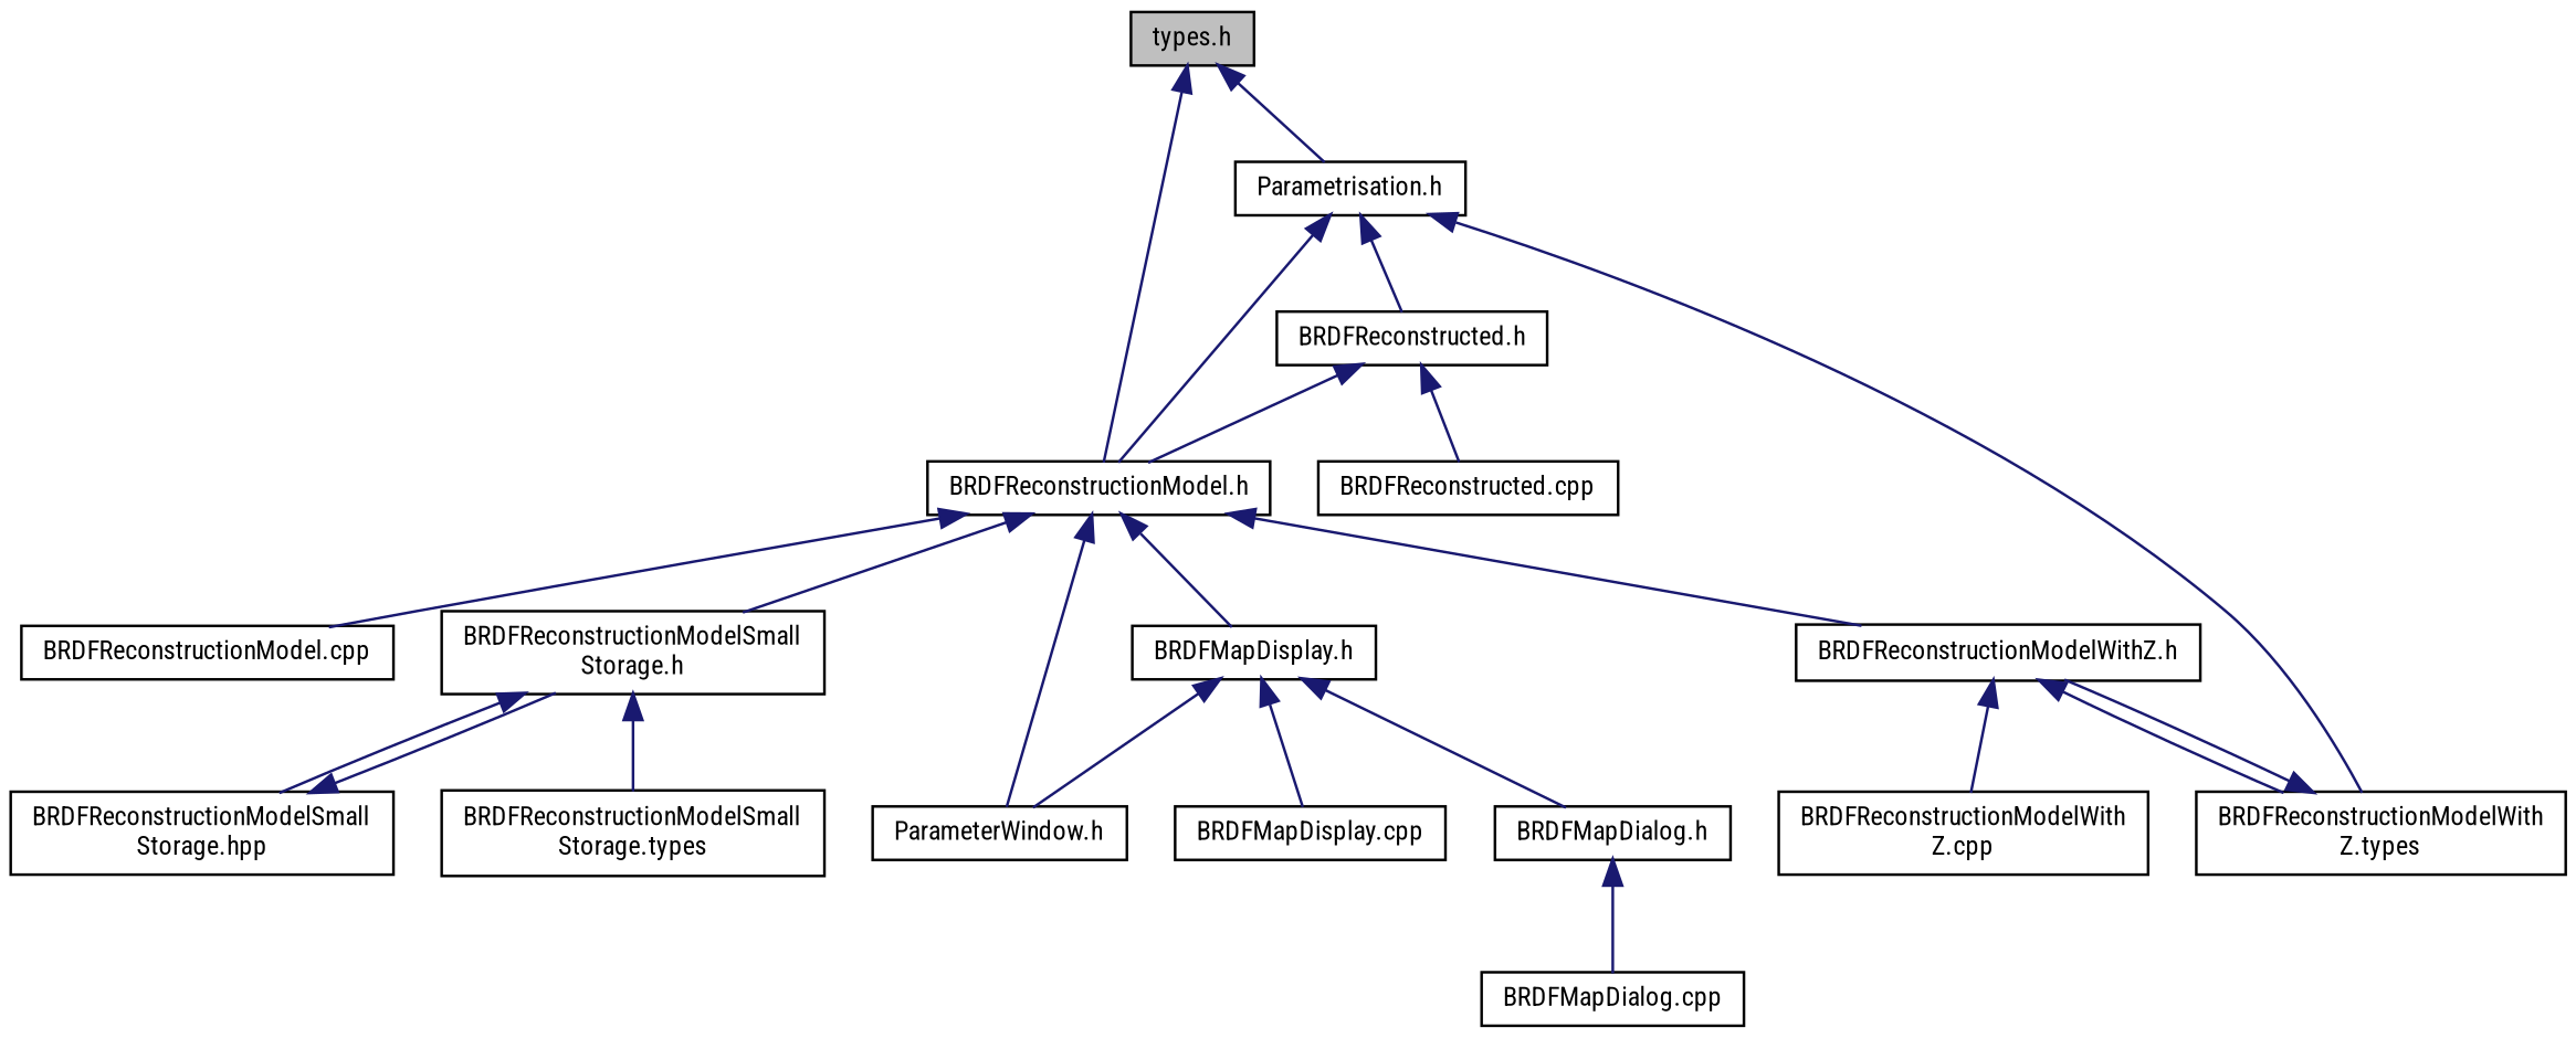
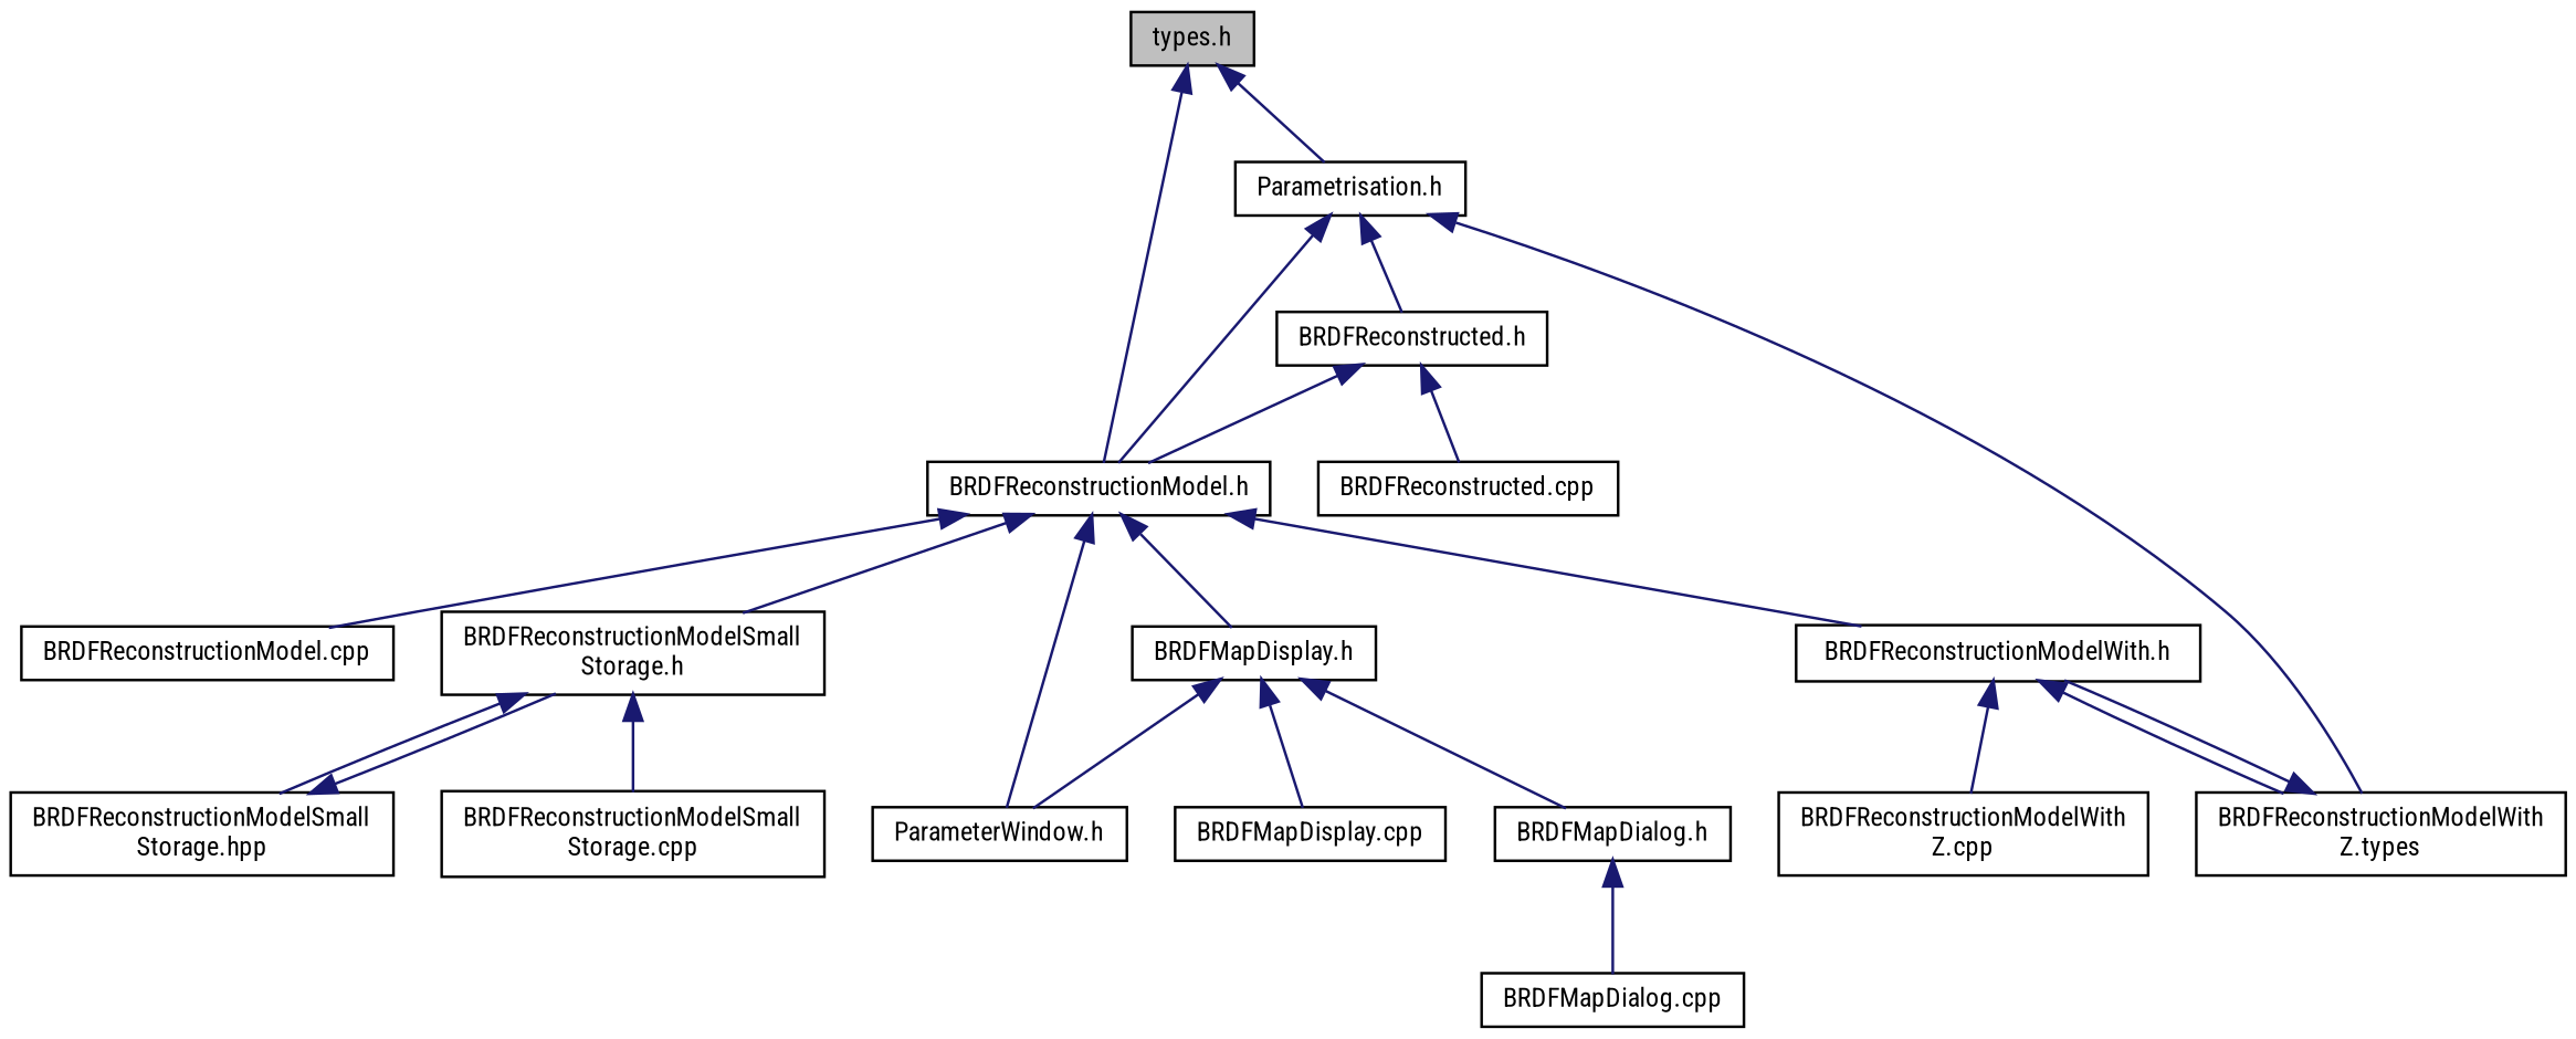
  digraph {
    fontname="Roboto Condensed"
    node [color=black fillcolor=white fontname="Roboto Condensed" fontsize=10 shape=record style=filled]
    edge [color=midnightblue dir=back fontname="Roboto Condensed" fontsize=10 labelfontname=FreeSans labelfontsize=10 style=solid]
    n1 [fillcolor=grey75 fontcolor=black height=0.2 label="types.h" width=0.4]
    n2 [height=0.2 label="BRDFReconstructionModel.h" width=0.4]
    n3 [height=0.2 label="Parametrisation.h" width=0.4]
    n4 [height=0.2 label="BRDFMapDisplay.h" width=0.4]
    n5 [height=0.2 label="ParameterWindow.h" width=0.4]
    n6 [height=0.2 label="BRDFReconstructionModel.cpp" width=0.4]
    n7 [height=0.2 label="BRDFReconstructionModelSmall\lStorage.h" width=0.4]
-   n8 [height=0.2 label="BRDFReconstructionModelWithZ.h" width=0.4]
+   n8 [height=0.2 label="BRDFReconstructionModelWith.h" width=0.4]
    n9 [height=0.2 label="BRDFReconstructionModelWith\lZ.types" width=0.4]
    n10 [height=0.2 label="BRDFReconstructed.h" width=0.4]
    n11 [height=0.2 label="BRDFMapDialog.h" width=0.4]
    n12 [height=0.2 label="BRDFMapDisplay.cpp" width=0.4]
    n13 [height=0.2 label="BRDFMapDialog.cpp" width=0.4]
-   n14 [height=0.2 label="BRDFReconstructionModelSmall\lStorage.types" width=0.4]
+   n14 [height=0.2 label="BRDFReconstructionModelSmall\lStorage.cpp" width=0.4]
    n15 [height=0.2 label="BRDFReconstructionModelSmall\lStorage.hpp" width=0.4]
    n16 [height=0.2 label="BRDFReconstructionModelWith\lZ.cpp" width=0.4]
    n17 [height=0.2 label="BRDFReconstructed.cpp" width=0.4]
    n1 -> n2
    n1 -> n3
    n2 -> n4
    n2 -> n5
    n2 -> n6
    n2 -> n7
    n2 -> n8
    n3 -> n2
    n3 -> n9
    n3 -> n10
    n4 -> n5
    n4 -> n11
    n4 -> n12
    n7 -> n14
    n7 -> n15
    n8 -> n9
    n8 -> n16
    n9 -> n8
    n10 -> n2
    n10 -> n17
    n11 -> n13
    n15 -> n7
  }
